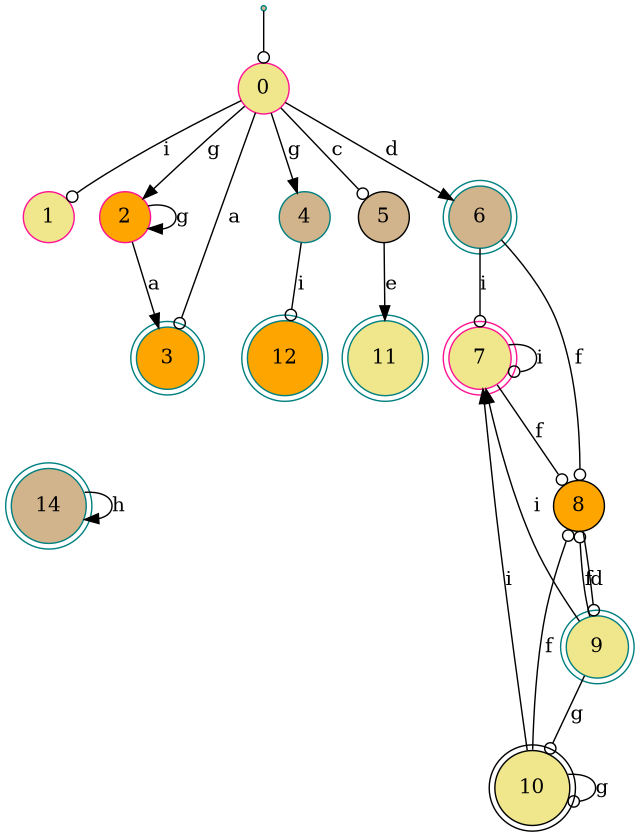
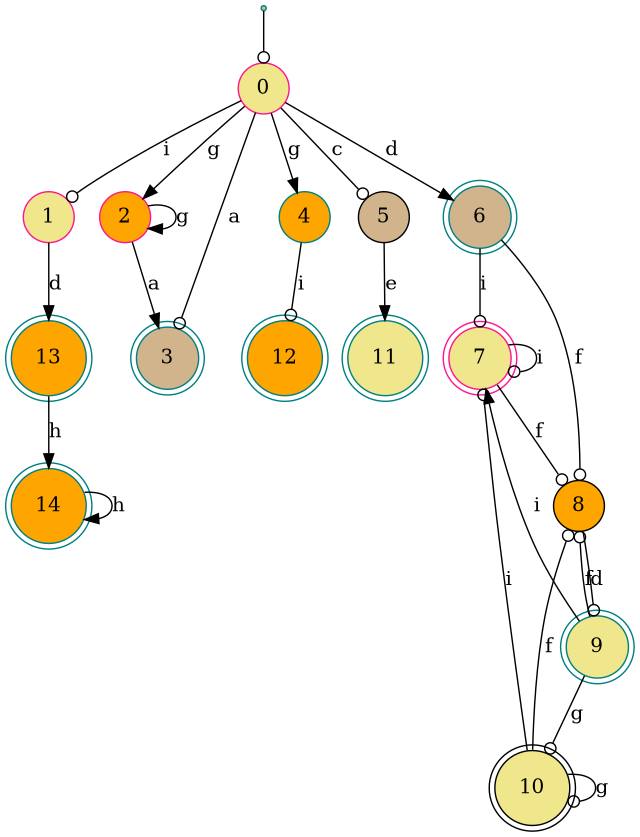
  digraph {
    rankdir=TB
    node [color=teal fillcolor=khaki shape=doublecircle style=filled]
    edge [arrowhead=odot]
    dummy0 [fillcolor=tan shape=point]
    0 [color=deeppink shape=circle]
    1 [color=deeppink shape=circle]
    2 [color=deeppink fillcolor=orange shape=circle]
-   3 [fillcolor=orange]
-   4 [fillcolor=tan shape=circle]
+   3 [fillcolor=tan]
+   4 [fillcolor=orange shape=circle]
    5 [color=black fillcolor=tan shape=circle]
    6 [fillcolor=tan]
+   13 [fillcolor=orange]
    12 [fillcolor=orange]
    11
    7 [color=deeppink]
    8 [color=black fillcolor=orange shape=circle]
-   14 [fillcolor=tan]
+   14 [fillcolor=orange]
    9
    10 [color=black]
    dummy0 -> 0
    0 -> 1 [label=i]
    0 -> 2 [arrowhead=normal label=g]
    0 -> 3 [label=a]
    0 -> 4 [arrowhead=normal label=g]
    0 -> 5 [label=c]
    0 -> 6 [arrowhead=normal label=d]
+   1 -> 13 [arrowhead=normal label=d]
    2 -> 2 [arrowhead=normal label=g]
    2 -> 3 [arrowhead=normal label=a]
    4 -> 12 [label=i]
    5 -> 11 [arrowhead=normal label=e]
    6 -> 7 [label=i]
    6 -> 8 [label=f]
+   13 -> 14 [arrowhead=normal label=h]
    7 -> 7 [label=i]
    7 -> 8 [label=f]
    8 -> 9 [label=d]
    14 -> 14 [arrowhead=normal label=h]
    9 -> 7 [arrowhead=normal label=i]
    9 -> 8 [label=f]
    9 -> 10 [label=g]
-   10 -> 7 [arrowhead=normal label=i]
+   10 -> 7 [label=i]
    10 -> 8 [label=f]
    10 -> 10 [label=g]
  }
